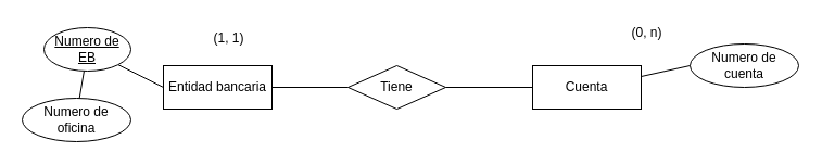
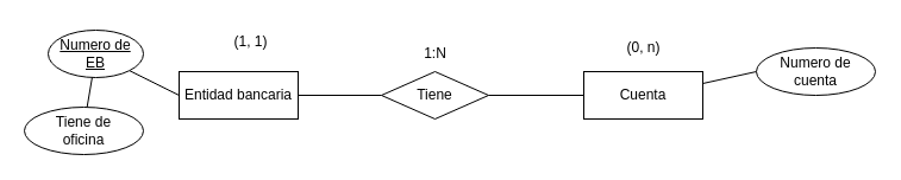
  <mxCell id="0" />
  <mxCell id="1" parent="0" />
  <mxCell id="2" value="Entidad bancaria" style="whiteSpace=wrap;html=1;align=center;" parent="1" vertex="1"><mxGeometry x="150" y="60" width="100" height="40" as="geometry" /></mxCell>
  <mxCell id="3" value="Cuenta" style="whiteSpace=wrap;html=1;align=center;" parent="1" vertex="1"><mxGeometry x="490" y="60" width="100" height="40" as="geometry" /></mxCell>
  <mxCell id="4" style="edgeStyle=none;rounded=0;orthogonalLoop=1;jettySize=auto;html=1;startArrow=none;startFill=0;endArrow=none;endFill=0;" parent="1" source="6" target="3" edge="1"><mxGeometry relative="1" as="geometry" /></mxCell>
  <mxCell id="5" style="edgeStyle=none;rounded=0;orthogonalLoop=1;jettySize=auto;html=1;entryX=1;entryY=0.5;entryDx=0;entryDy=0;startArrow=none;startFill=0;endArrow=none;endFill=0;" parent="1" source="6" target="2" edge="1"><mxGeometry relative="1" as="geometry" /></mxCell>
  <mxCell id="6" value="Tiene" style="shape=rhombus;perimeter=rhombusPerimeter;whiteSpace=wrap;html=1;align=center;" parent="1" vertex="1"><mxGeometry x="320" y="60" width="90" height="40" as="geometry" /></mxCell>
- <mxCell id="7" value="(0, n)" style="text;html=1;align=center;verticalAlign=middle;resizable=0;points=[];autosize=1;strokeColor=none;fillColor=none;" parent="1" vertex="1"><mxGeometry x="570" y="15" width="50" height="30" as="geometry" /></mxCell>
+ <mxCell id="7" value="(0, n)" style="text;html=1;align=center;verticalAlign=middle;resizable=0;points=[];autosize=1;strokeColor=none;fillColor=none;" parent="1" vertex="1"><mxGeometry x="515" y="25" width="50" height="30" as="geometry" /></mxCell>
  <mxCell id="8" value="(1, 1)" style="text;html=1;align=center;verticalAlign=middle;resizable=0;points=[];autosize=1;strokeColor=none;fillColor=none;" parent="1" vertex="1"><mxGeometry x="185" y="20" width="50" height="30" as="geometry" /></mxCell>
+ <mxCell id="9" value="1:N" style="text;html=1;align=center;verticalAlign=middle;resizable=0;points=[];autosize=1;strokeColor=none;fillColor=none;" parent="1" vertex="1"><mxGeometry x="345" y="30" width="40" height="30" as="geometry" /></mxCell>
  <mxCell id="10" style="edgeStyle=none;rounded=0;orthogonalLoop=1;jettySize=auto;html=1;entryX=0;entryY=0.5;entryDx=0;entryDy=0;startArrow=none;startFill=0;endArrow=none;endFill=0;" parent="1" source="11" target="2" edge="1"><mxGeometry relative="1" as="geometry" /></mxCell>
  <mxCell id="11" value="Numero de&lt;br&gt;EB" style="ellipse;whiteSpace=wrap;html=1;align=center;fontStyle=4;" parent="1" vertex="1"><mxGeometry x="40" y="25" width="80" height="40" as="geometry" /></mxCell>
  <mxCell id="12" style="edgeStyle=none;rounded=0;orthogonalLoop=1;jettySize=auto;html=1;entryX=1;entryY=0.25;entryDx=0;entryDy=0;startArrow=none;startFill=0;endArrow=none;endFill=0;exitX=0;exitY=0.5;exitDx=0;exitDy=0;" parent="1" source="15" target="3" edge="1"><mxGeometry relative="1" as="geometry"><mxPoint x="636.549" y="58.768" as="sourcePoint" /></mxGeometry></mxCell>
  <mxCell id="13" style="edgeStyle=none;rounded=0;orthogonalLoop=1;jettySize=auto;html=1;endArrow=none;endFill=0;" edge="1" parent="1" source="14" target="11"><mxGeometry relative="1" as="geometry" /></mxCell>
- <mxCell id="14" value="Numero de&lt;br&gt;oficina" style="ellipse;whiteSpace=wrap;html=1;align=center;" vertex="1" parent="1"><mxGeometry x="20" y="90" width="100" height="40" as="geometry" /></mxCell>
+ <mxCell id="14" value="Tiene de&lt;br&gt;oficina" style="ellipse;whiteSpace=wrap;html=1;align=center;" vertex="1" parent="1"><mxGeometry x="20" y="90" width="100" height="40" as="geometry" /></mxCell>
  <mxCell id="15" value="Numero de cuenta" style="ellipse;whiteSpace=wrap;html=1;align=center;" vertex="1" parent="1"><mxGeometry x="635" y="40" width="100" height="40" as="geometry" /></mxCell>
